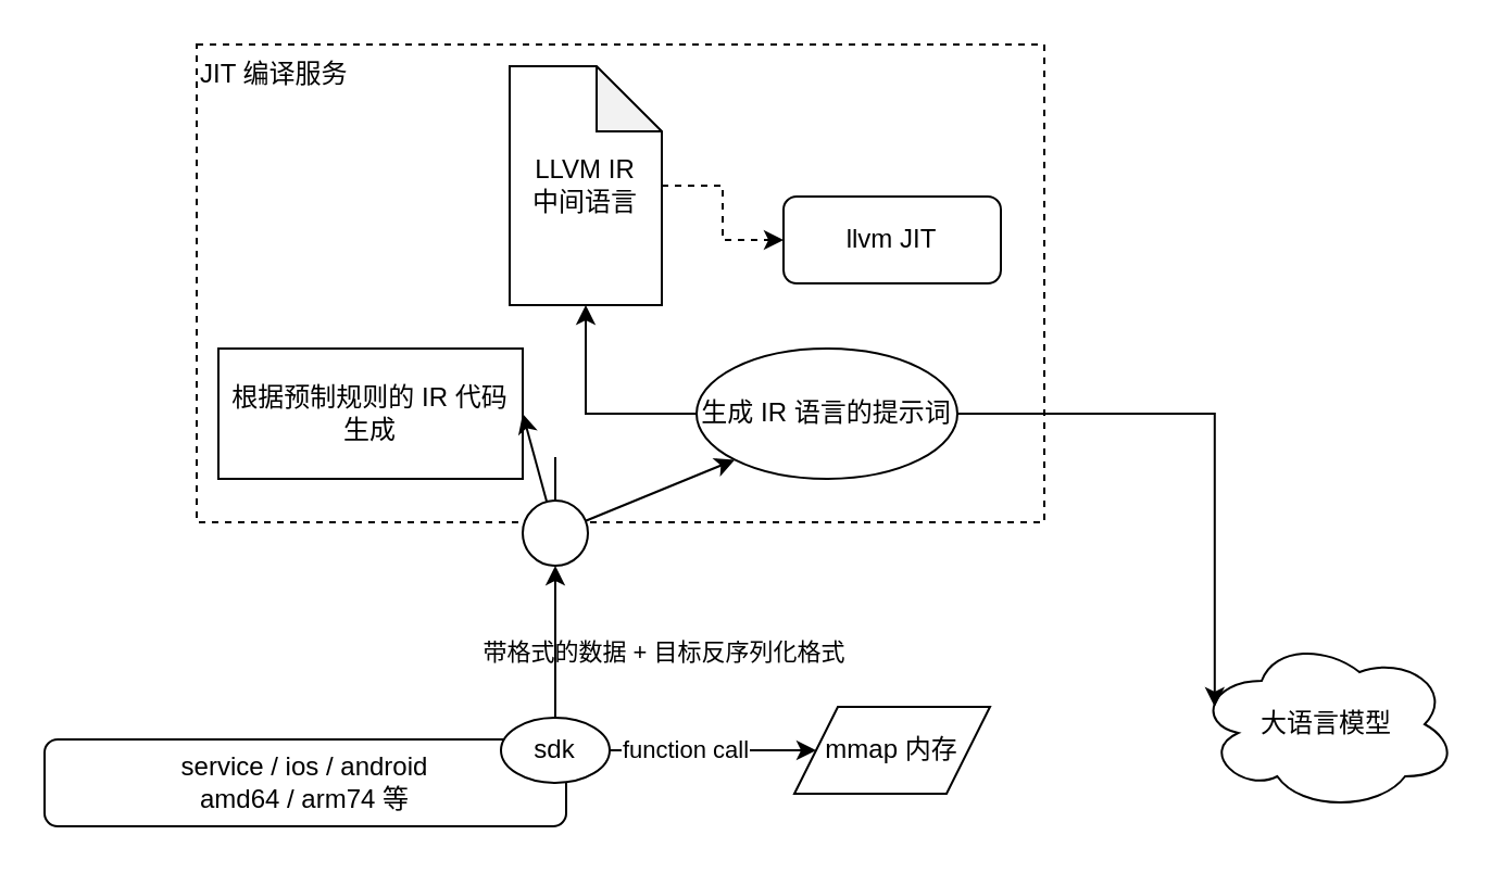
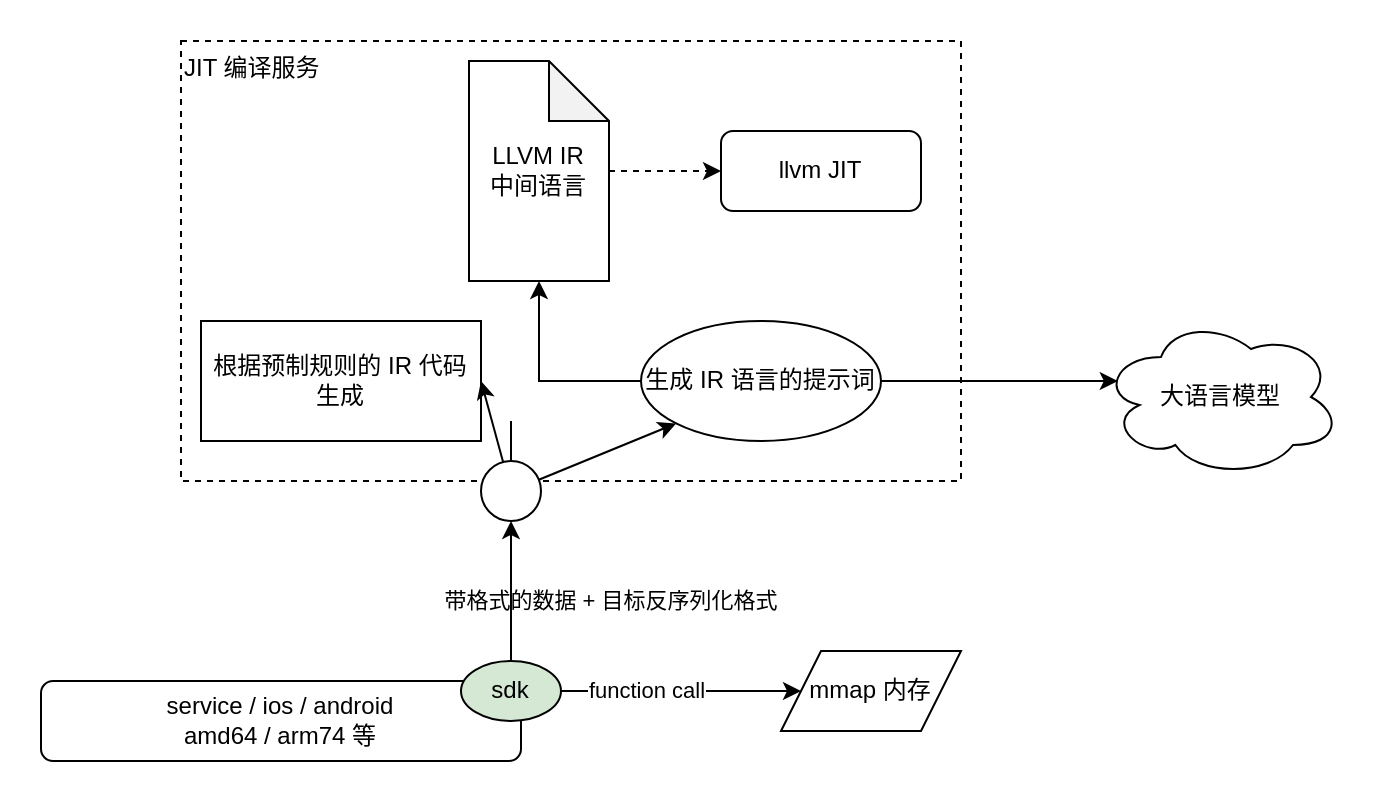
  <mxCell id="0" />
  <mxCell id="1" parent="0" />
  <mxCell id="2" value="JIT 编译服务" style="rounded=0;whiteSpace=wrap;html=1;dashed=1;align=left;verticalAlign=top;" vertex="1" parent="1"><mxGeometry x="90" y="20" width="390" height="220" as="geometry" /></mxCell>
  <mxCell id="3" style="edgeStyle=orthogonalEdgeStyle;rounded=0;orthogonalLoop=1;jettySize=auto;html=1;dashed=1;" edge="1" parent="1" source="4" target="5"><mxGeometry relative="1" as="geometry" /></mxCell>
  <mxCell id="4" value="LLVM IR&lt;br&gt;中间语言" style="shape=note;whiteSpace=wrap;html=1;backgroundOutline=1;darkOpacity=0.05;" vertex="1" parent="1"><mxGeometry x="234" y="30" width="70" height="110" as="geometry" /></mxCell>
- <mxCell id="5" value="llvm JIT" style="rounded=1;whiteSpace=wrap;html=1;" vertex="1" parent="1"><mxGeometry x="360" y="90" width="100" height="40" as="geometry" /></mxCell>
+ <mxCell id="5" value="llvm JIT" style="rounded=1;whiteSpace=wrap;html=1;" vertex="1" parent="1"><mxGeometry x="360" y="65" width="100" height="40" as="geometry" /></mxCell>
  <mxCell id="6" value="根据预制规则的 IR 代码生成" style="whiteSpace=wrap;html=1;rounded=0;" vertex="1" parent="1"><mxGeometry x="100" y="160" width="140" height="60" as="geometry" /></mxCell>
  <mxCell id="7" style="edgeStyle=orthogonalEdgeStyle;rounded=0;orthogonalLoop=1;jettySize=auto;html=1;" edge="1" parent="1" source="8" target="4"><mxGeometry relative="1" as="geometry" /></mxCell>
  <mxCell id="8" value="生成 IR 语言的提示词" style="ellipse;whiteSpace=wrap;html=1;" vertex="1" parent="1"><mxGeometry x="320" y="160" width="120" height="60" as="geometry" /></mxCell>
- <mxCell id="9" value="大语言模型" style="ellipse;shape=cloud;whiteSpace=wrap;html=1;" vertex="1" parent="1"><mxGeometry x="550" y="293" width="120" height="80" as="geometry" /></mxCell>
+ <mxCell id="9" value="大语言模型" style="ellipse;shape=cloud;whiteSpace=wrap;html=1;" vertex="1" parent="1"><mxGeometry x="550" y="158" width="120" height="80" as="geometry" /></mxCell>
  <mxCell id="10" style="edgeStyle=orthogonalEdgeStyle;rounded=0;orthogonalLoop=1;jettySize=auto;html=1;entryX=0.07;entryY=0.4;entryDx=0;entryDy=0;entryPerimeter=0;" edge="1" parent="1" source="8" target="9"><mxGeometry relative="1" as="geometry" /></mxCell>
- <mxCell id="11" value="mmap 内存" style="shape=parallelogram;perimeter=parallelogramPerimeter;whiteSpace=wrap;html=1;fixedSize=1;" vertex="1" parent="1"><mxGeometry x="365" y="325" width="90" height="40" as="geometry" /></mxCell>
+ <mxCell id="11" value="mmap 内存" style="shape=parallelogram;perimeter=parallelogramPerimeter;whiteSpace=wrap;html=1;fixedSize=1;" vertex="1" parent="1"><mxGeometry x="390" y="325" width="90" height="40" as="geometry" /></mxCell>
  <mxCell id="12" style="edgeStyle=orthogonalEdgeStyle;rounded=0;orthogonalLoop=1;jettySize=auto;html=1;entryX=0;entryY=0.5;entryDx=0;entryDy=0;" edge="1" parent="1" source="15" target="11"><mxGeometry relative="1" as="geometry" /></mxCell>
  <mxCell id="13" value="function call" style="edgeLabel;html=1;align=center;verticalAlign=middle;resizable=0;points=[];" vertex="1" connectable="0" parent="12"><mxGeometry x="-0.292" y="1" relative="1" as="geometry"><mxPoint as="offset" /></mxGeometry></mxCell>
  <mxCell id="14" value="service / ios / android&lt;br&gt;amd64 / arm74 等" style="rounded=1;whiteSpace=wrap;html=1;" vertex="1" parent="1"><mxGeometry x="20" y="340" width="240" height="40" as="geometry" /></mxCell>
- <mxCell id="15" value="sdk" style="ellipse;whiteSpace=wrap;html=1;" vertex="1" parent="1"><mxGeometry x="230" y="330" width="50" height="30" as="geometry" /></mxCell>
+ <mxCell id="15" value="sdk" style="ellipse;whiteSpace=wrap;html=1;fillColor=#d5e8d4;" vertex="1" parent="1"><mxGeometry x="230" y="330" width="50" height="30" as="geometry" /></mxCell>
  <mxCell id="16" value="带格式的数据 + 目标反序列化格式" style="edgeStyle=orthogonalEdgeStyle;rounded=0;orthogonalLoop=1;jettySize=auto;html=1;" edge="1" parent="1" source="19"><mxGeometry x="1" y="60" relative="1" as="geometry"><mxPoint x="255" y="240" as="targetPoint" /><mxPoint x="-10" y="59" as="offset" /></mxGeometry></mxCell>
  <mxCell id="17" value="" style="edgeStyle=orthogonalEdgeStyle;rounded=0;orthogonalLoop=1;jettySize=auto;html=1;" edge="1" parent="1" source="15" target="19"><mxGeometry relative="1" as="geometry"><mxPoint x="255" y="330" as="sourcePoint" /><mxPoint x="255" y="240" as="targetPoint" /></mxGeometry></mxCell>
  <mxCell id="18" style="rounded=0;orthogonalLoop=1;jettySize=auto;html=1;entryX=0;entryY=1;entryDx=0;entryDy=0;" edge="1" parent="1" source="19" target="8"><mxGeometry relative="1" as="geometry" /></mxCell>
  <mxCell id="19" value="" style="ellipse;whiteSpace=wrap;html=1;aspect=fixed;" vertex="1" parent="1"><mxGeometry x="240" y="230" width="30" height="30" as="geometry" /></mxCell>
  <mxCell id="20" style="rounded=0;orthogonalLoop=1;jettySize=auto;html=1;entryX=1;entryY=0.5;entryDx=0;entryDy=0;" edge="1" parent="1" source="19" target="6"><mxGeometry relative="1" as="geometry" /></mxCell>
